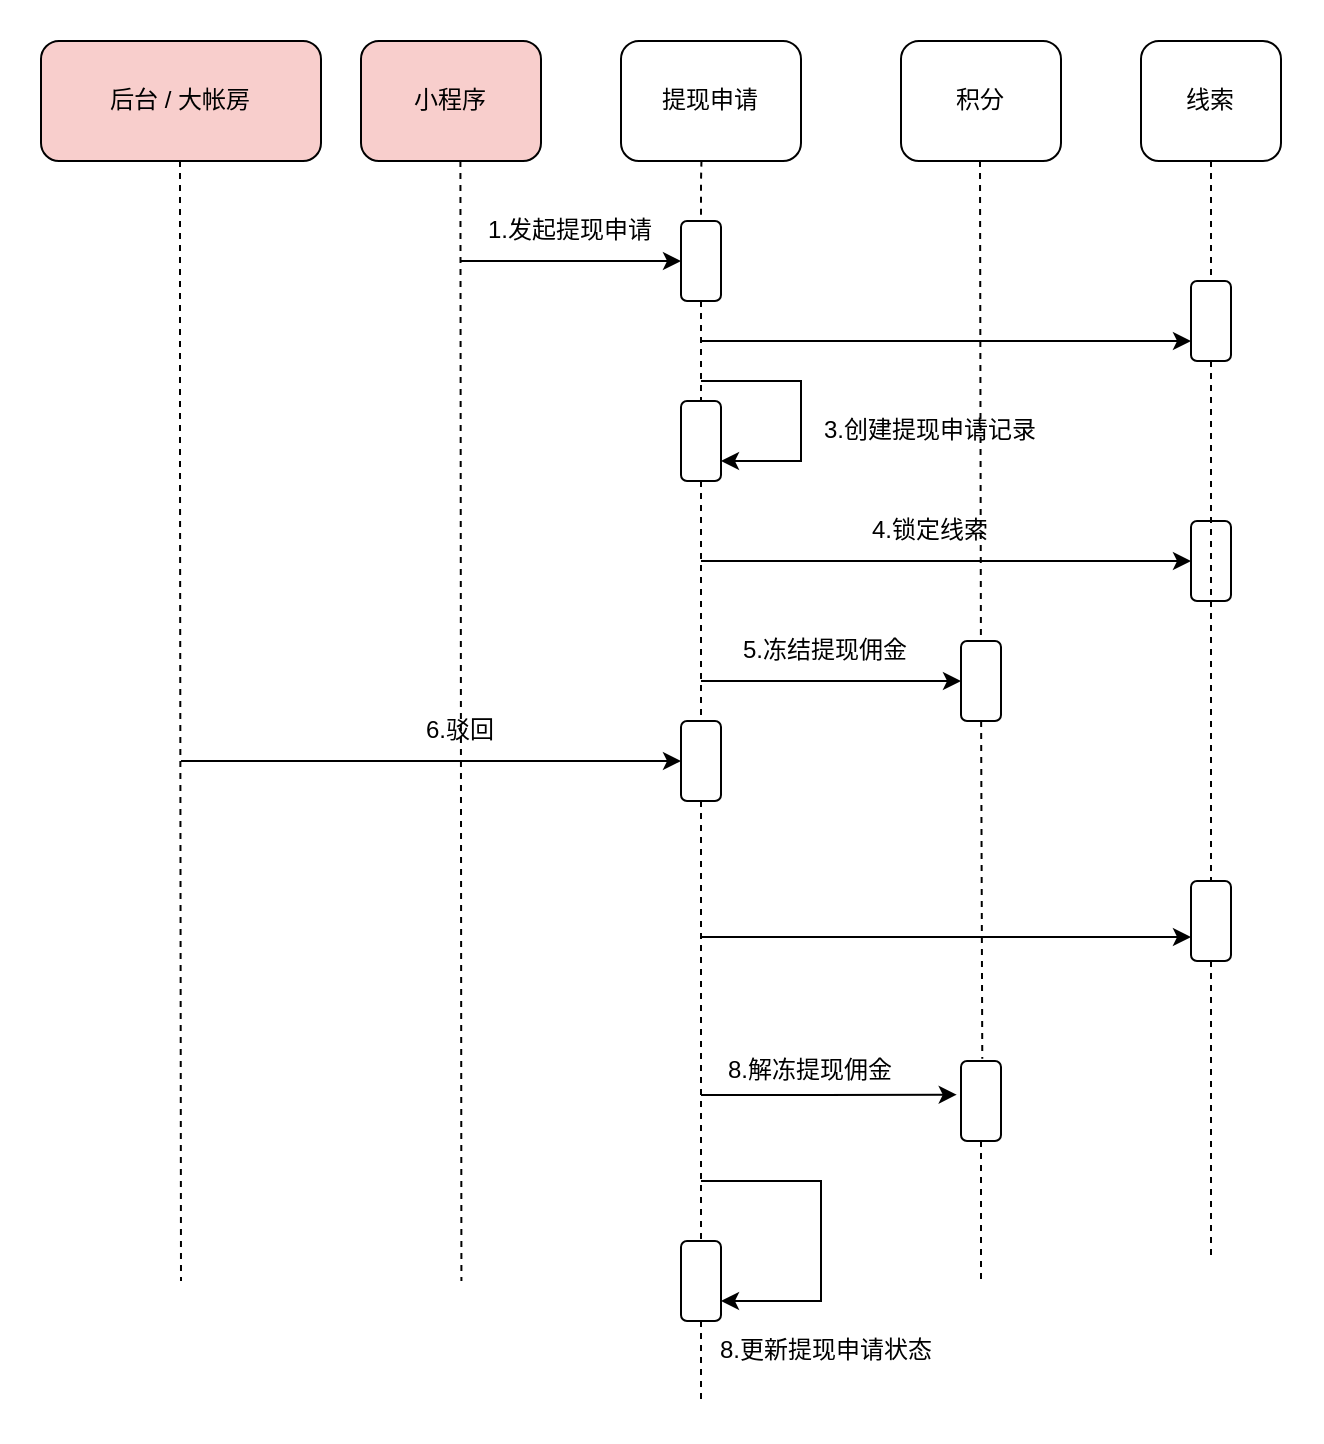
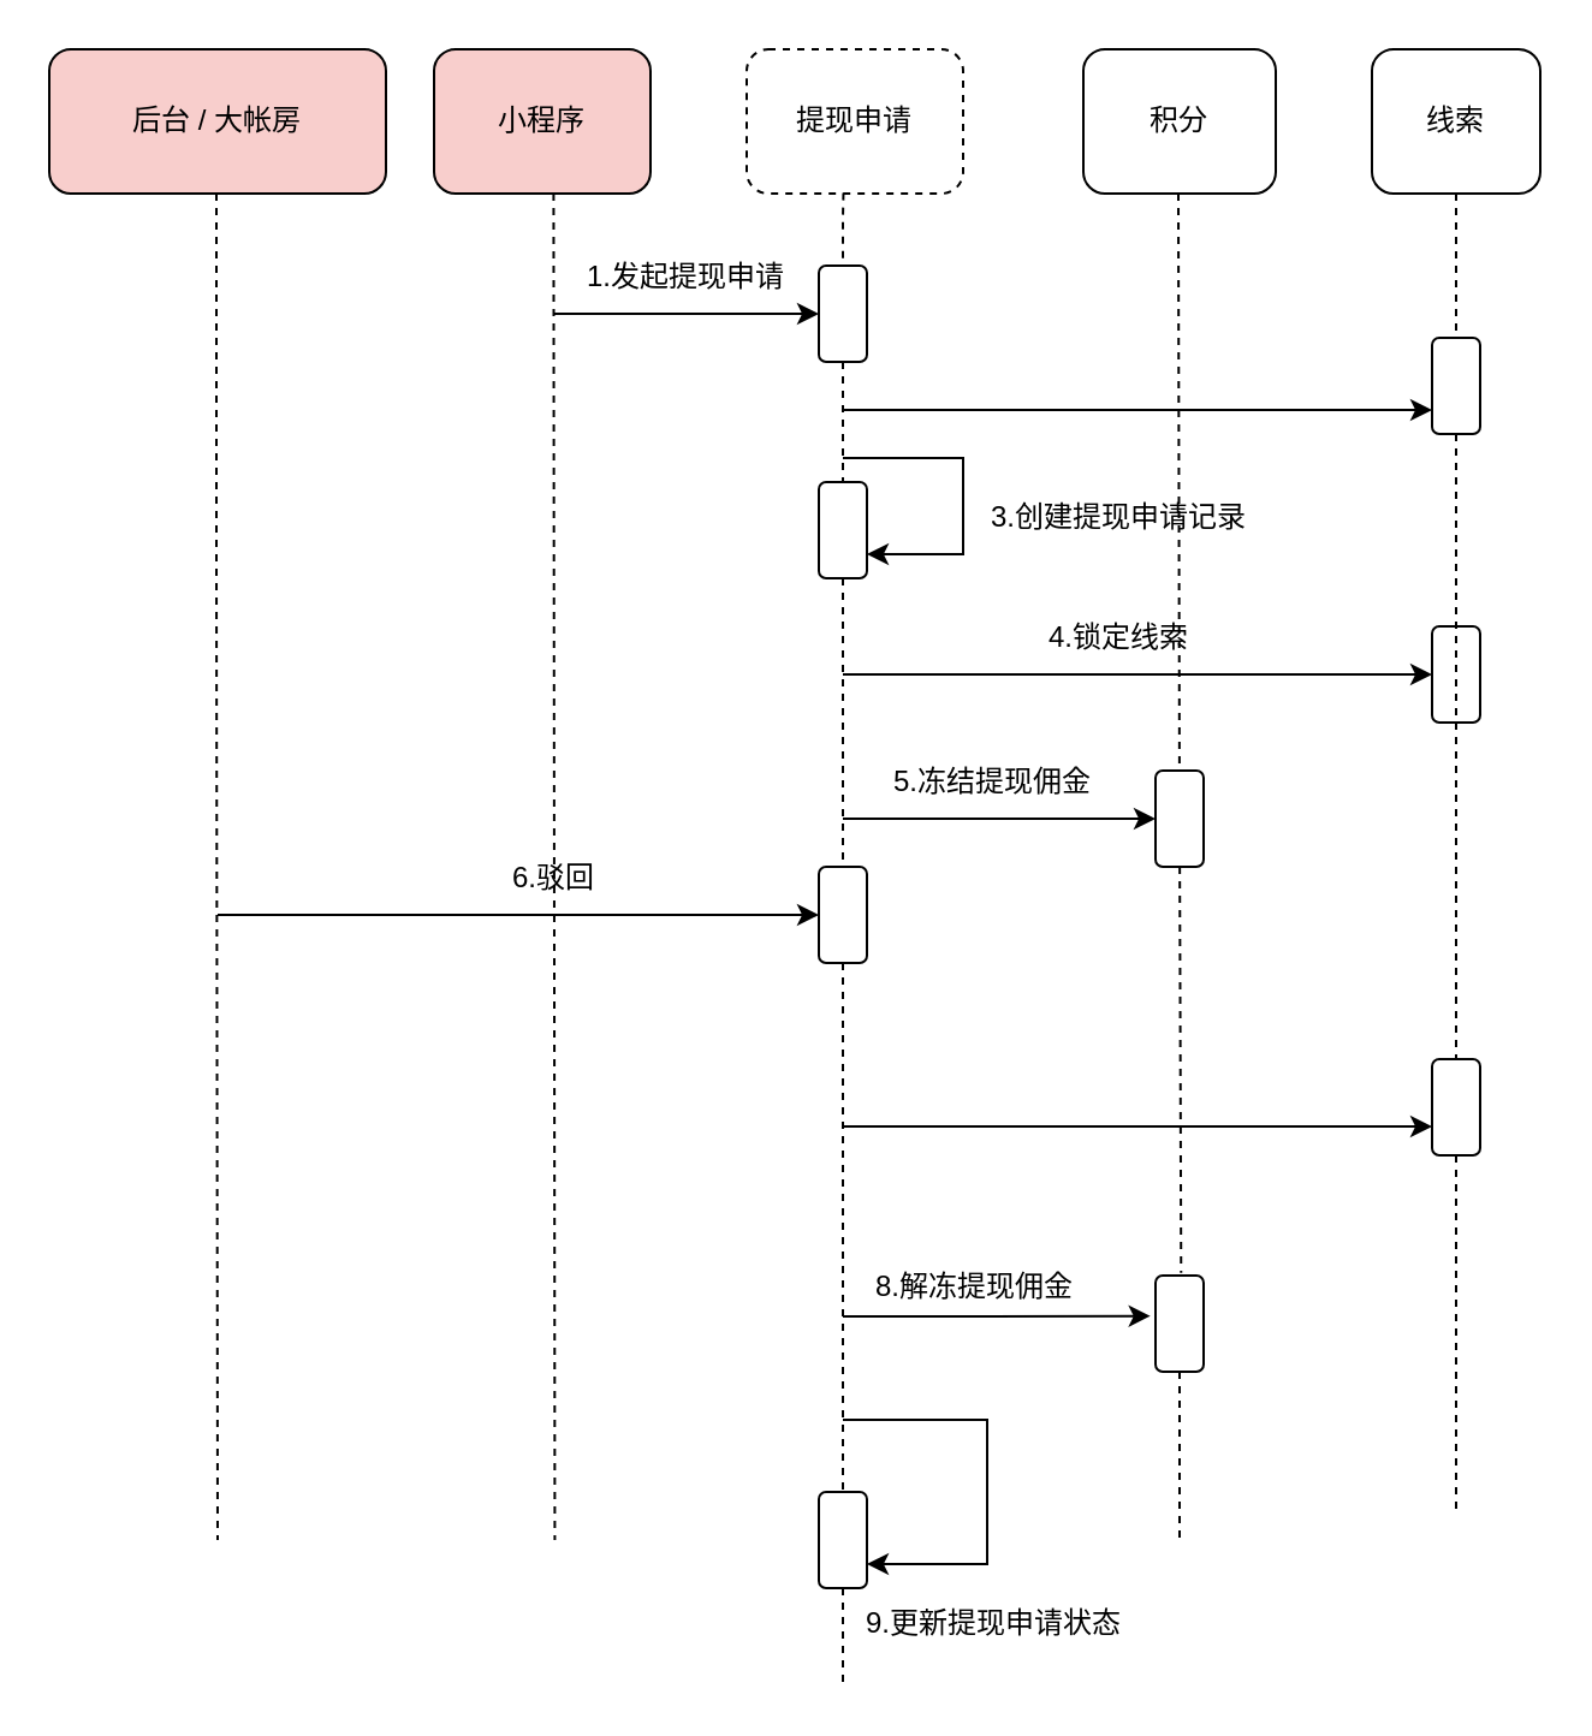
  <mxCell id="0" />
  <mxCell id="1" parent="0" />
  <mxCell id="2" value="后台 / 大帐房" style="rounded=1;whiteSpace=wrap;html=1;fillColor=#f8cecc;" parent="1" vertex="1"><mxGeometry x="20" y="20" width="140" height="60" as="geometry" /></mxCell>
  <mxCell id="3" value="小程序" style="rounded=1;whiteSpace=wrap;html=1;fillColor=#f8cecc;" parent="1" vertex="1"><mxGeometry x="180" y="20" width="90" height="60" as="geometry" /></mxCell>
- <mxCell id="4" value="提现申请" style="rounded=1;whiteSpace=wrap;html=1;" parent="1" vertex="1"><mxGeometry x="310" y="20" width="90" height="60" as="geometry" /></mxCell>
+ <mxCell id="4" value="提现申请" style="rounded=1;whiteSpace=wrap;html=1;dashed=1;" parent="1" vertex="1"><mxGeometry x="310" y="20" width="90" height="60" as="geometry" /></mxCell>
  <mxCell id="5" value="积分" style="rounded=1;whiteSpace=wrap;html=1;" parent="1" vertex="1"><mxGeometry x="450" y="20" width="80" height="60" as="geometry" /></mxCell>
  <mxCell id="6" value="线索" style="rounded=1;whiteSpace=wrap;html=1;" parent="1" vertex="1"><mxGeometry x="570" y="20" width="70" height="60" as="geometry" /></mxCell>
  <mxCell id="7" value="" style="endArrow=none;dashed=1;html=1;rounded=0;" parent="1" edge="1"><mxGeometry width="50" height="50" relative="1" as="geometry"><mxPoint x="229.71" y="80" as="sourcePoint" /><mxPoint x="230.21" y="640" as="targetPoint" /><Array as="points" /></mxGeometry></mxCell>
  <mxCell id="8" value="" style="endArrow=none;dashed=1;html=1;rounded=0;startArrow=none;" parent="1" source="36" edge="1"><mxGeometry width="50" height="50" relative="1" as="geometry"><mxPoint x="274.5" y="80" as="sourcePoint" /><mxPoint x="350" y="700" as="targetPoint" /><Array as="points" /></mxGeometry></mxCell>
  <mxCell id="9" value="" style="endArrow=classic;html=1;rounded=0;" parent="1" target="10" edge="1"><mxGeometry width="50" height="50" relative="1" as="geometry"><mxPoint x="230" y="130" as="sourcePoint" /><mxPoint x="210" y="190" as="targetPoint" /></mxGeometry></mxCell>
  <mxCell id="10" value="" style="rounded=1;whiteSpace=wrap;html=1;" parent="1" vertex="1"><mxGeometry x="340" y="110" width="20" height="40" as="geometry" /></mxCell>
  <mxCell id="11" value="" style="endArrow=none;dashed=1;html=1;rounded=0;exitX=0.447;exitY=0.997;exitDx=0;exitDy=0;exitPerimeter=0;entryX=0.5;entryY=0;entryDx=0;entryDy=0;" parent="1" source="4" target="10" edge="1"><mxGeometry width="50" height="50" relative="1" as="geometry"><mxPoint x="274.5" y="80" as="sourcePoint" /><mxPoint x="274.5" y="530" as="targetPoint" /><Array as="points"><mxPoint x="350" y="90" /></Array></mxGeometry></mxCell>
  <mxCell id="12" value="1.发起提现申请" style="text;html=1;strokeColor=none;fillColor=none;align=center;verticalAlign=middle;whiteSpace=wrap;rounded=0;" parent="1" vertex="1"><mxGeometry x="240" y="100" width="90" height="30" as="geometry" /></mxCell>
  <mxCell id="13" value="" style="endArrow=none;dashed=1;html=1;rounded=0;startArrow=none;" parent="1" source="34" edge="1"><mxGeometry width="50" height="50" relative="1" as="geometry"><mxPoint x="489.5" y="80" as="sourcePoint" /><mxPoint x="490" y="640" as="targetPoint" /><Array as="points" /></mxGeometry></mxCell>
  <mxCell id="14" value="" style="endArrow=none;dashed=1;html=1;rounded=0;startArrow=none;" parent="1" source="42" edge="1"><mxGeometry width="50" height="50" relative="1" as="geometry"><mxPoint x="610" y="80" as="sourcePoint" /><mxPoint x="605" y="630" as="targetPoint" /><Array as="points" /></mxGeometry></mxCell>
  <mxCell id="15" value="" style="endArrow=classic;html=1;rounded=0;entryX=0;entryY=0.75;entryDx=0;entryDy=0;" parent="1" target="40" edge="1"><mxGeometry width="50" height="50" relative="1" as="geometry"><mxPoint x="350" y="170" as="sourcePoint" /><mxPoint x="330" y="370" as="targetPoint" /><Array as="points" /></mxGeometry></mxCell>
  <mxCell id="16" value="" style="rounded=1;whiteSpace=wrap;html=1;" parent="1" vertex="1"><mxGeometry x="340" y="200" width="20" height="40" as="geometry" /></mxCell>
  <mxCell id="17" value="" style="endArrow=none;dashed=1;html=1;rounded=0;startArrow=none;" parent="1" source="10" target="16" edge="1"><mxGeometry width="50" height="50" relative="1" as="geometry"><mxPoint x="355" y="150" as="sourcePoint" /><mxPoint x="355" y="520" as="targetPoint" /><Array as="points" /></mxGeometry></mxCell>
  <mxCell id="18" value="" style="endArrow=classic;html=1;rounded=0;entryX=1;entryY=0.75;entryDx=0;entryDy=0;" parent="1" target="16" edge="1"><mxGeometry width="50" height="50" relative="1" as="geometry"><mxPoint x="350" y="190" as="sourcePoint" /><mxPoint x="410" y="190" as="targetPoint" /><Array as="points"><mxPoint x="400" y="190" /><mxPoint x="400" y="230" /></Array></mxGeometry></mxCell>
  <mxCell id="19" value="3.创建提现申请记录" style="text;html=1;strokeColor=none;fillColor=none;align=center;verticalAlign=middle;whiteSpace=wrap;rounded=0;" parent="1" vertex="1"><mxGeometry x="390" y="200" width="150" height="30" as="geometry" /></mxCell>
  <mxCell id="20" value="" style="rounded=1;whiteSpace=wrap;html=1;" parent="1" vertex="1"><mxGeometry x="595" y="260" width="20" height="40" as="geometry" /></mxCell>
  <mxCell id="21" value="" style="endArrow=classic;html=1;rounded=0;entryX=0;entryY=0.5;entryDx=0;entryDy=0;" parent="1" target="20" edge="1"><mxGeometry width="50" height="50" relative="1" as="geometry"><mxPoint x="350" y="280" as="sourcePoint" /><mxPoint x="310" y="370" as="targetPoint" /></mxGeometry></mxCell>
  <mxCell id="22" value="4.锁定线索" style="text;html=1;strokeColor=none;fillColor=none;align=center;verticalAlign=middle;whiteSpace=wrap;rounded=0;" parent="1" vertex="1"><mxGeometry x="420" y="250" width="90" height="30" as="geometry" /></mxCell>
  <mxCell id="23" value="" style="rounded=1;whiteSpace=wrap;html=1;" parent="1" vertex="1"><mxGeometry x="480" y="320" width="20" height="40" as="geometry" /></mxCell>
  <mxCell id="24" value="" style="endArrow=none;dashed=1;html=1;rounded=0;" parent="1" target="23" edge="1"><mxGeometry width="50" height="50" relative="1" as="geometry"><mxPoint x="489.5" y="80" as="sourcePoint" /><mxPoint x="489.5" y="530" as="targetPoint" /><Array as="points" /></mxGeometry></mxCell>
  <mxCell id="25" value="" style="endArrow=classic;html=1;rounded=0;entryX=0;entryY=0.5;entryDx=0;entryDy=0;" parent="1" target="23" edge="1"><mxGeometry width="50" height="50" relative="1" as="geometry"><mxPoint x="350" y="340" as="sourcePoint" /><mxPoint x="310" y="360" as="targetPoint" /></mxGeometry></mxCell>
  <mxCell id="26" value="5.冻结提现佣金" style="text;html=1;strokeColor=none;fillColor=none;align=center;verticalAlign=middle;whiteSpace=wrap;rounded=0;" parent="1" vertex="1"><mxGeometry x="365" y="310" width="95" height="30" as="geometry" /></mxCell>
  <mxCell id="27" value="" style="endArrow=none;dashed=1;html=1;rounded=0;exitX=0.5;exitY=1;exitDx=0;exitDy=0;" parent="1" edge="1"><mxGeometry width="50" height="50" relative="1" as="geometry"><mxPoint x="89.5" y="80" as="sourcePoint" /><mxPoint x="90" y="640" as="targetPoint" /><Array as="points"><mxPoint x="89.5" y="230" /></Array></mxGeometry></mxCell>
  <mxCell id="28" value="" style="rounded=1;whiteSpace=wrap;html=1;" parent="1" vertex="1"><mxGeometry x="340" y="360" width="20" height="40" as="geometry" /></mxCell>
  <mxCell id="29" value="" style="endArrow=none;dashed=1;html=1;rounded=0;startArrow=none;" parent="1" source="16" target="28" edge="1"><mxGeometry width="50" height="50" relative="1" as="geometry"><mxPoint x="355" y="240" as="sourcePoint" /><mxPoint x="355" y="520" as="targetPoint" /><Array as="points" /></mxGeometry></mxCell>
  <mxCell id="30" value="" style="endArrow=classic;html=1;rounded=0;" parent="1" edge="1"><mxGeometry width="50" height="50" relative="1" as="geometry"><mxPoint x="90" y="380" as="sourcePoint" /><mxPoint x="340" y="380" as="targetPoint" /></mxGeometry></mxCell>
  <mxCell id="31" value="6.驳回" style="text;html=1;strokeColor=none;fillColor=none;align=center;verticalAlign=middle;whiteSpace=wrap;rounded=0;" parent="1" vertex="1"><mxGeometry x="180" y="350" width="100" height="30" as="geometry" /></mxCell>
  <mxCell id="32" value="" style="endArrow=none;dashed=1;html=1;rounded=0;startArrow=none;" parent="1" source="28" edge="1"><mxGeometry width="50" height="50" relative="1" as="geometry"><mxPoint x="355" y="400" as="sourcePoint" /><mxPoint x="350" y="500" as="targetPoint" /><Array as="points" /></mxGeometry></mxCell>
  <mxCell id="33" value="" style="endArrow=none;dashed=1;html=1;rounded=0;startArrow=none;entryX=0.532;entryY=-0.028;entryDx=0;entryDy=0;entryPerimeter=0;" parent="1" source="23" target="34" edge="1"><mxGeometry width="50" height="50" relative="1" as="geometry"><mxPoint x="490" y="360" as="sourcePoint" /><mxPoint x="490" y="520" as="targetPoint" /><Array as="points" /></mxGeometry></mxCell>
  <mxCell id="34" value="" style="rounded=1;whiteSpace=wrap;html=1;" parent="1" vertex="1"><mxGeometry x="480" y="530" width="20" height="40" as="geometry" /></mxCell>
  <mxCell id="35" value="" style="endArrow=classic;html=1;rounded=0;entryX=-0.107;entryY=0.421;entryDx=0;entryDy=0;entryPerimeter=0;" parent="1" target="34" edge="1"><mxGeometry width="50" height="50" relative="1" as="geometry"><mxPoint x="350" y="547" as="sourcePoint" /><mxPoint x="520" y="610" as="targetPoint" /><Array as="points"><mxPoint x="410" y="547" /></Array></mxGeometry></mxCell>
  <mxCell id="36" value="" style="rounded=1;whiteSpace=wrap;html=1;" parent="1" vertex="1"><mxGeometry x="340" y="620" width="20" height="40" as="geometry" /></mxCell>
  <mxCell id="37" value="" style="endArrow=none;dashed=1;html=1;rounded=0;startArrow=none;" parent="1" target="36" edge="1"><mxGeometry width="50" height="50" relative="1" as="geometry"><mxPoint x="350" y="490" as="sourcePoint" /><mxPoint x="355" y="700" as="targetPoint" /><Array as="points" /></mxGeometry></mxCell>
  <mxCell id="38" value="" style="endArrow=classic;html=1;rounded=0;entryX=1;entryY=0.75;entryDx=0;entryDy=0;" parent="1" target="36" edge="1"><mxGeometry width="50" height="50" relative="1" as="geometry"><mxPoint x="350" y="590" as="sourcePoint" /><mxPoint x="370" y="650" as="targetPoint" /><Array as="points"><mxPoint x="410" y="590" /><mxPoint x="410" y="650" /></Array></mxGeometry></mxCell>
- <mxCell id="39" value="8.更新提现申请状态" style="text;html=1;strokeColor=none;fillColor=none;align=center;verticalAlign=middle;whiteSpace=wrap;rounded=0;" parent="1" vertex="1"><mxGeometry x="337.5" y="660" width="150" height="30" as="geometry" /></mxCell>
+ <mxCell id="39" value="9.更新提现申请状态" style="text;html=1;strokeColor=none;fillColor=none;align=center;verticalAlign=middle;whiteSpace=wrap;rounded=0;" parent="1" vertex="1"><mxGeometry x="337.5" y="660" width="150" height="30" as="geometry" /></mxCell>
  <mxCell id="40" value="" style="rounded=1;whiteSpace=wrap;html=1;" parent="1" vertex="1"><mxGeometry x="595" y="140" width="20" height="40" as="geometry" /></mxCell>
  <mxCell id="41" value="" style="endArrow=none;dashed=1;html=1;rounded=0;exitX=0.5;exitY=1;exitDx=0;exitDy=0;" parent="1" source="6" target="40" edge="1"><mxGeometry width="50" height="50" relative="1" as="geometry"><mxPoint x="610" y="80" as="sourcePoint" /><mxPoint x="610" y="630" as="targetPoint" /><Array as="points" /></mxGeometry></mxCell>
  <mxCell id="42" value="" style="rounded=1;whiteSpace=wrap;html=1;" vertex="1" parent="1"><mxGeometry x="595" y="440" width="20" height="40" as="geometry" /></mxCell>
  <mxCell id="43" value="" style="endArrow=none;dashed=1;html=1;rounded=0;startArrow=none;" edge="1" parent="1" source="40" target="42"><mxGeometry width="50" height="50" relative="1" as="geometry"><mxPoint x="605.213" y="180" as="sourcePoint" /><mxPoint x="610" y="630" as="targetPoint" /><Array as="points" /></mxGeometry></mxCell>
  <mxCell id="44" value="" style="endArrow=classic;html=1;rounded=0;entryX=0;entryY=0.7;entryDx=0;entryDy=0;entryPerimeter=0;" edge="1" parent="1" target="42"><mxGeometry width="50" height="50" relative="1" as="geometry"><mxPoint x="350" y="468" as="sourcePoint" /><mxPoint x="590" y="460" as="targetPoint" /><Array as="points"><mxPoint x="550" y="468" /><mxPoint x="580" y="468" /></Array></mxGeometry></mxCell>
  <mxCell id="45" value="8.解冻提现佣金" style="text;html=1;strokeColor=none;fillColor=none;align=center;verticalAlign=middle;whiteSpace=wrap;rounded=0;" vertex="1" parent="1"><mxGeometry x="360" y="520" width="90" height="30" as="geometry" /></mxCell>
